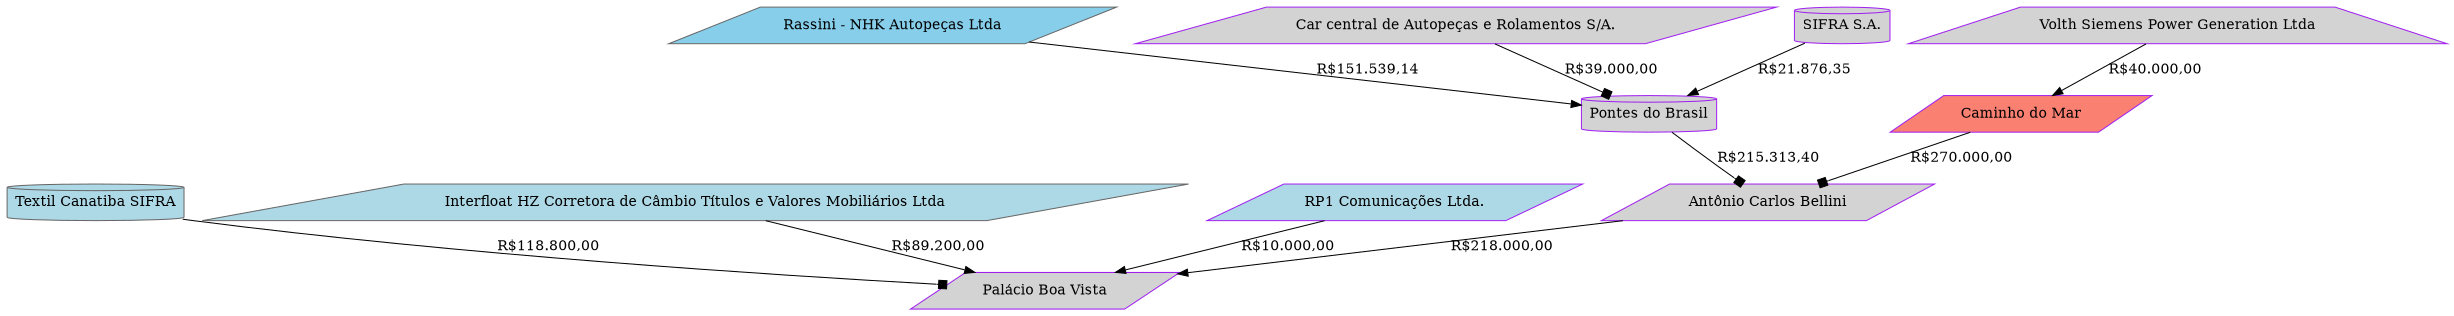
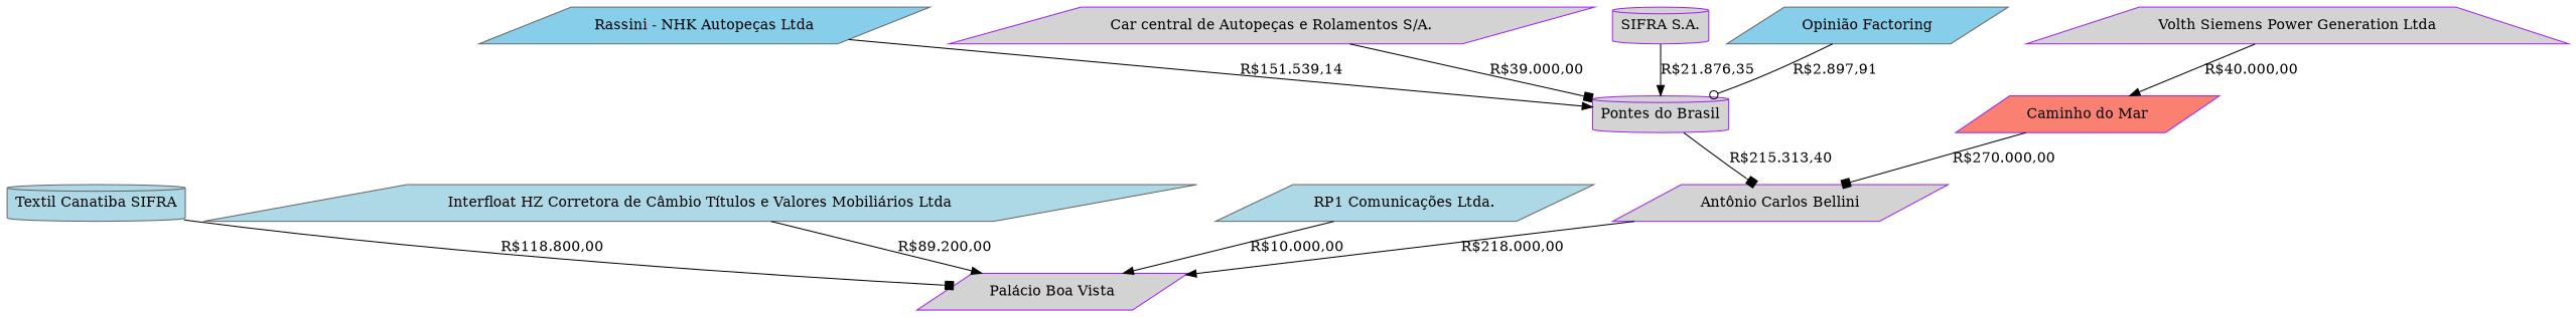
  digraph {
    node [color=purple estado=SP fillcolor=lightgrey shape=parallelogram style=filled]
    edge [arrowhead=normal]
    n1 [label="Antônio Carlos Bellini" weight=703313]
    n2 [label="Palácio Boa Vista"]
    n3 [label="Pontes do Brasil" shape=cylinder]
    n4 [color=gray40 fillcolor=skyblue label="Rassini - NHK Autopeças Ltda"]
    n5 [label="Car central de Autopeças e Rolamentos S/A."]
    n6 [label="SIFRA S.A." shape=cylinder]
+   n7 [color=gray40 fillcolor=skyblue label="Opinião Factoring"]
    n8 [fillcolor=salmon label="Caminho do Mar"]
    n9 [label="Volth Siemens Power Generation Ltda" shape=trapezium]
    n10 [color=gray40 estado=RJ fillcolor=lightblue label="Textil Canatiba SIFRA" shape=cylinder]
    n11 [color=gray40 fillcolor=lightblue label="Interfloat HZ Corretora de Câmbio Títulos e Valores Mobiliários Ltda"]
-   n12 [fillcolor=lightblue label="RP1 Comunicações Ltda."]
+   n12 [color=gray40 fillcolor=lightblue label="RP1 Comunicações Ltda."]
    n1 -> n2 [label="R$218.000,00"]
    n3 -> n1 [arrowhead=box label="R$215.313,40"]
    n4 -> n3 [label="R$151.539,14"]
    n5 -> n3 [arrowhead=box label="R$39.000,00"]
    n6 -> n3 [label="R$21.876,35"]
+   n7 -> n3 [arrowhead=odot label="R$2.897,91"]
    n8 -> n1 [arrowhead=box label="R$270.000,00"]
    n9 -> n8 [label="R$40.000,00"]
    n10 -> n2 [arrowhead=box label="R$118.800,00"]
    n11 -> n2 [label="R$89.200,00"]
    n12 -> n2 [label="R$10.000,00"]
  }
